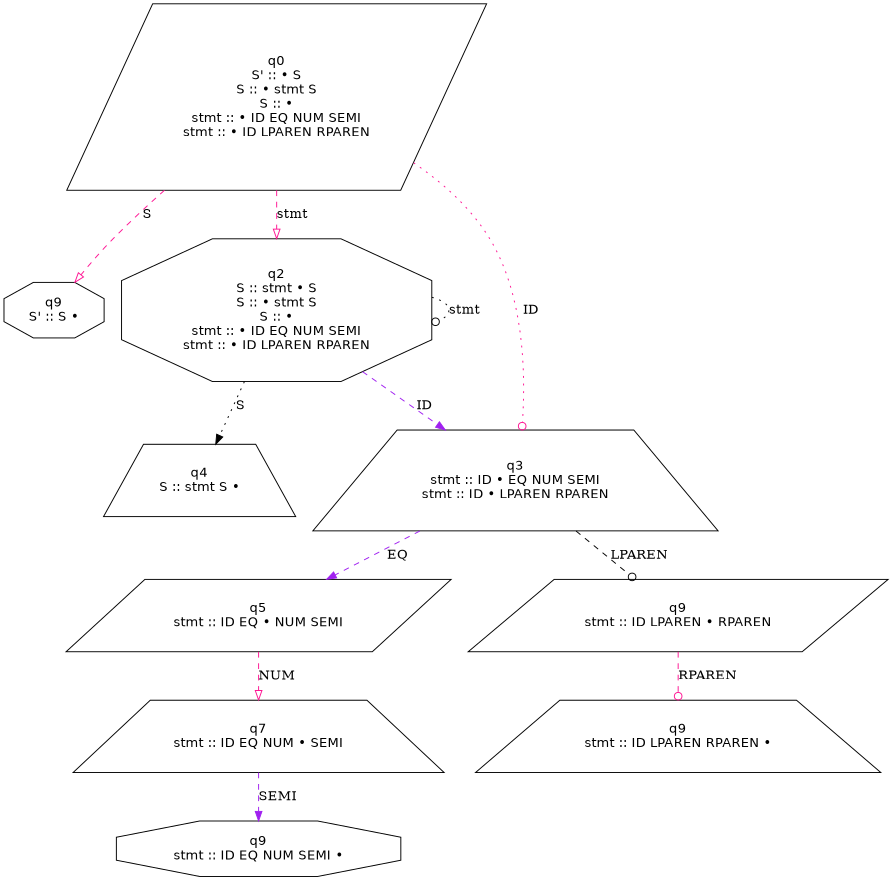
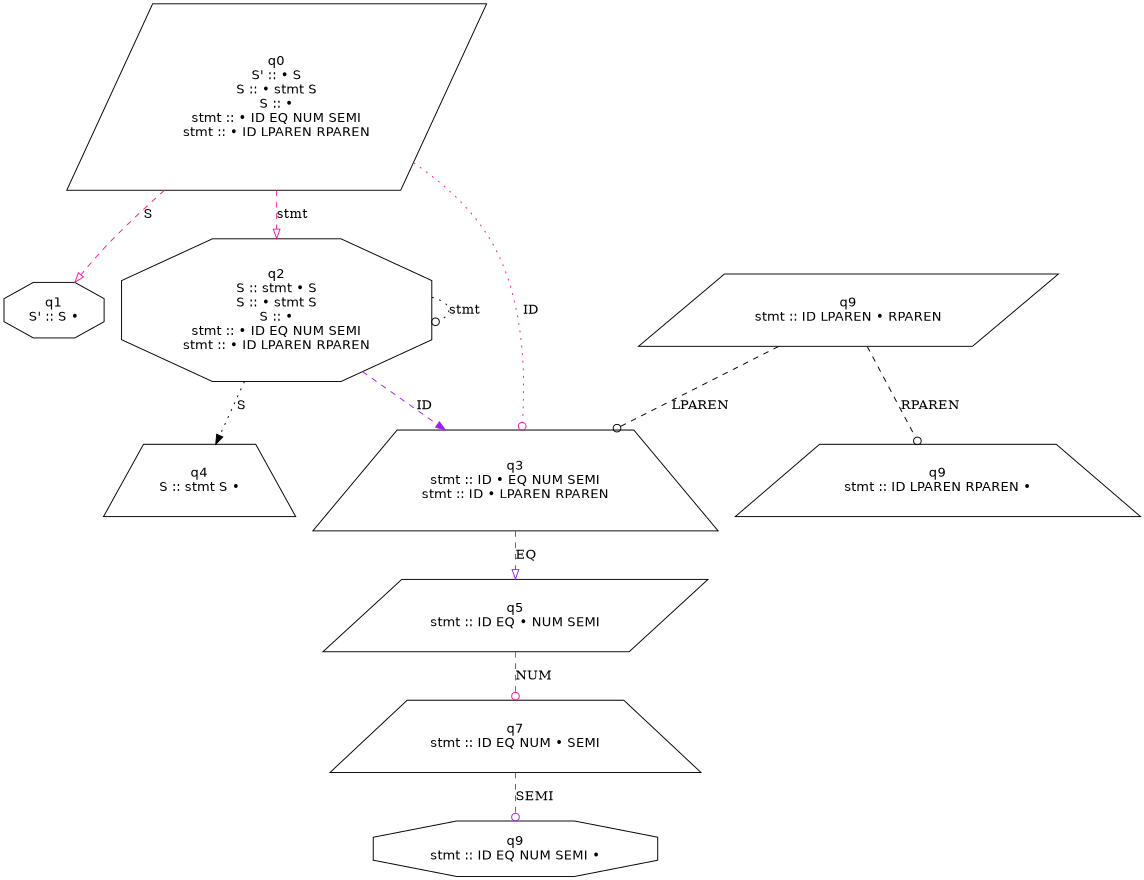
  digraph {
    node [fontname=Helvetica shape=trapezium]
    edge [arrowhead=odot color=deeppink style=dashed]
    n1 [label="q0\nS' :: • S\nS :: • stmt S\nS :: •\nstmt :: • ID EQ NUM SEMI\nstmt :: • ID LPAREN RPAREN\n" shape=parallelogram]
-   n2 [label="q9\nS' :: S •\n" shape=octagon]
+   n2 [label="q1\nS' :: S •\n" shape=octagon]
    n3 [label="q2\nS :: stmt • S\nS :: • stmt S\nS :: •\nstmt :: • ID EQ NUM SEMI\nstmt :: • ID LPAREN RPAREN\n" shape=octagon]
    n4 [label="q3\nstmt :: ID • EQ NUM SEMI\nstmt :: ID • LPAREN RPAREN\n"]
    n5 [label="q4\nS :: stmt S •\n"]
    n6 [label="q5\nstmt :: ID EQ • NUM SEMI\n" shape=parallelogram]
    n7 [label="q9\nstmt :: ID LPAREN • RPAREN\n" shape=parallelogram]
    n8 [label="q7\nstmt :: ID EQ NUM • SEMI\n"]
    n9 [label="q9\nstmt :: ID LPAREN RPAREN •\n"]
    n10 [label="q9\nstmt :: ID EQ NUM SEMI •\n" shape=octagon]
    n1 -> n2 [arrowhead=onormal label=S]
    n1 -> n3 [arrowhead=onormal label=stmt]
    n1 -> n4 [label=ID style=dotted]
    n3 -> n3 [color=black label=stmt style=dotted]
    n3 -> n4 [arrowhead=normal color=purple label=ID]
    n3 -> n5 [arrowhead=normal color=black label=S style=dotted]
-   n4 -> n6 [arrowhead=normal color=purple label=EQ]
-   n4 -> n7 [color=black label=LPAREN]
-   n6 -> n8 [arrowhead=onormal label=NUM]
-   n7 -> n9 [label=RPAREN]
-   n8 -> n10 [arrowhead=normal color=purple label=SEMI]
+   n4 -> n6 [arrowhead=onormal color=purple label=EQ]
+   n7 -> n4 [color=black label=LPAREN]
+   n6 -> n8 [label=NUM]
+   n7 -> n9 [color=black label=RPAREN]
+   n8 -> n10 [color=purple label=SEMI]
  }
